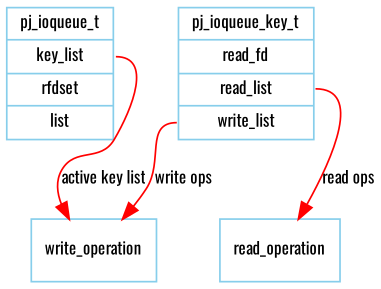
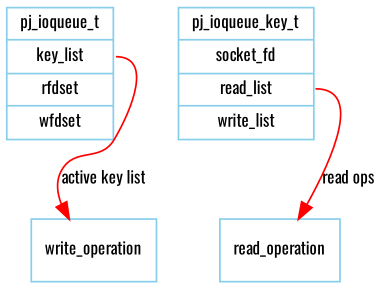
  digraph {
    fontname=Oswald
    node [color=skyblue fontname=Oswald fontsize=10 shape=record]
    edge [color=red fontname=Oswald fontsize=10 shape=solid]
-   n1 [label="{<head>pj_ioqueue_t | <key_list>key_list | rfdset | list}"]
+   n1 [label="{<head>pj_ioqueue_t | <key_list>key_list | rfdset | wfdset}"]
    n2 [label="{<write>write_operation}"]
-   n3 [label="{<head>pj_ioqueue_key_t | read_fd | <read_list>read_list | <write_list>write_list}"]
+   n3 [label="{<head>pj_ioqueue_key_t | socket_fd | <read_list>read_list | <write_list>write_list}"]
    n4 [label="{<head>read_operation}"]
    n1 -> n2 [label="active key list" tailport=key_list]
-   n3 -> n2 [label="write ops" tailport=write_list]
    n3 -> n4 [label="read ops" tailport=read_list]
  }
